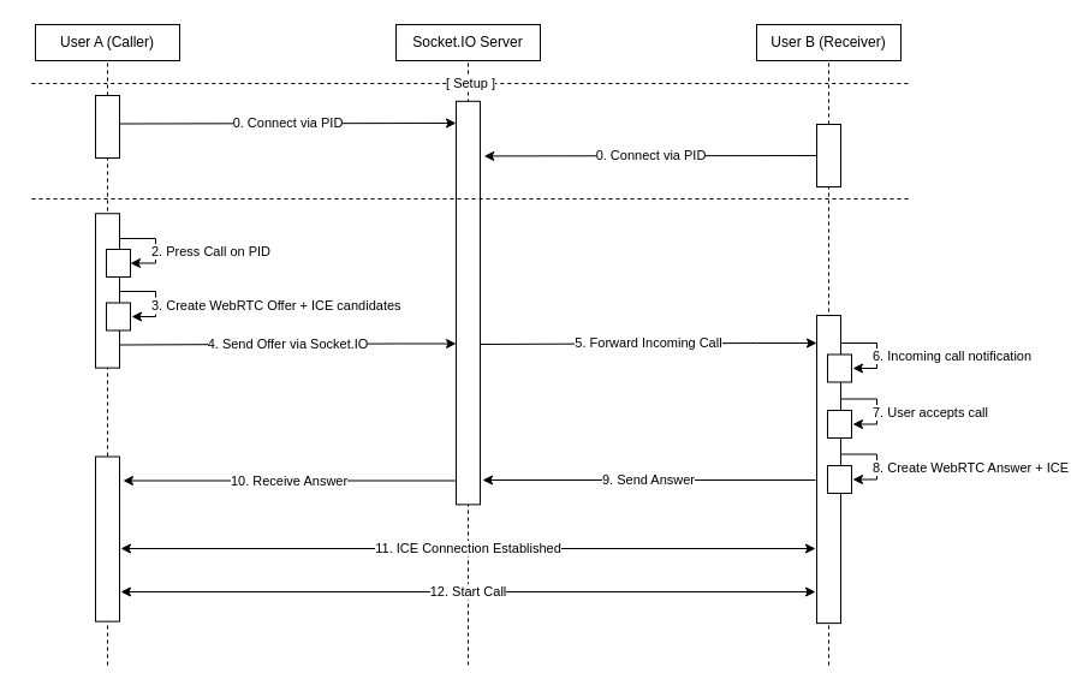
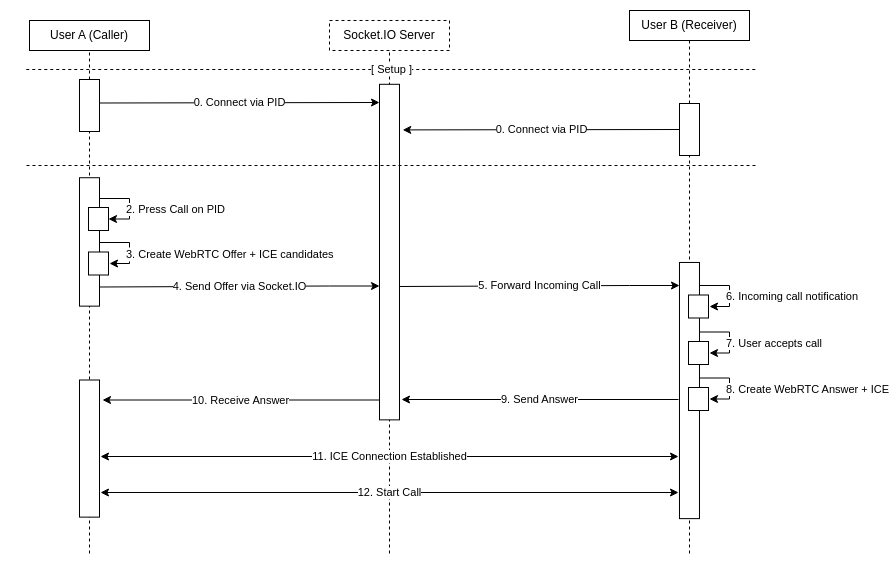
  <mxCell id="0" />
  <mxCell id="1" parent="0" />
  <mxCell id="2" value="User A (Caller)" style="rounded=0;whiteSpace=wrap;html=1;" vertex="1" parent="1"><mxGeometry x="29" y="20" width="120" height="30" as="geometry" /></mxCell>
- <mxCell id="3" value="Socket.IO Server" style="rounded=0;whiteSpace=wrap;html=1;" vertex="1" parent="1"><mxGeometry x="329" y="20" width="120" height="30" as="geometry" /></mxCell>
- <mxCell id="4" value="&lt;span style=&quot;text-align: left;&quot;&gt;User B (Receiver)&lt;/span&gt;" style="rounded=0;whiteSpace=wrap;html=1;" vertex="1" parent="1"><mxGeometry x="629" y="20" width="120" height="30" as="geometry" /></mxCell>
+ <mxCell id="3" value="Socket.IO Server" style="rounded=0;whiteSpace=wrap;html=1;dashed=1;" vertex="1" parent="1"><mxGeometry x="329" y="20" width="120" height="30" as="geometry" /></mxCell>
+ <mxCell id="4" value="&lt;span style=&quot;text-align: left;&quot;&gt;User B (Receiver)&lt;/span&gt;" style="rounded=0;whiteSpace=wrap;html=1;" vertex="1" parent="1"><mxGeometry x="629" y="10" width="120" height="30" as="geometry" /></mxCell>
  <mxCell id="5" value="" style="endArrow=none;dashed=1;html=1;rounded=0;entryX=0.5;entryY=1;entryDx=0;entryDy=0;" edge="1" parent="1" target="2"><mxGeometry width="50" height="50" relative="1" as="geometry"><mxPoint x="89" y="553" as="sourcePoint" /><mxPoint x="399" y="300" as="targetPoint" /></mxGeometry></mxCell>
  <mxCell id="6" value="" style="endArrow=none;dashed=1;html=1;rounded=0;entryX=0.5;entryY=1;entryDx=0;entryDy=0;" edge="1" parent="1" target="3"><mxGeometry width="50" height="50" relative="1" as="geometry"><mxPoint x="389" y="553" as="sourcePoint" /><mxPoint x="389" y="90" as="targetPoint" /></mxGeometry></mxCell>
  <mxCell id="7" value="" style="rounded=0;whiteSpace=wrap;html=1;rotation=-90;" vertex="1" parent="1"><mxGeometry x="24.79" y="231.43" width="128.41" height="20" as="geometry" /></mxCell>
  <mxCell id="8" value="" style="endArrow=none;dashed=1;html=1;rounded=0;entryX=0.5;entryY=1;entryDx=0;entryDy=0;" edge="1" parent="1" target="4"><mxGeometry width="50" height="50" relative="1" as="geometry"><mxPoint x="689" y="553" as="sourcePoint" /><mxPoint x="689" y="110" as="targetPoint" /></mxGeometry></mxCell>
  <mxCell id="9" value="" style="rounded=0;whiteSpace=wrap;html=1;rotation=-90;" vertex="1" parent="1"><mxGeometry x="663" y="119" width="52" height="20" as="geometry" /></mxCell>
  <mxCell id="10" value="" style="rounded=0;whiteSpace=wrap;html=1;rotation=-90;" vertex="1" parent="1"><mxGeometry x="221.21" y="241.58" width="335.57" height="20" as="geometry" /></mxCell>
  <mxCell id="11" value="0. Connect via PID" style="endArrow=classic;html=1;rounded=0;exitX=0.75;exitY=1;exitDx=0;exitDy=0;" edge="1" parent="1"><mxGeometry width="50" height="50" relative="1" as="geometry"><mxPoint x="99" y="102.5" as="sourcePoint" /><mxPoint x="379" y="102" as="targetPoint" /><mxPoint as="offset" /></mxGeometry></mxCell>
  <mxCell id="12" value="0. Connect via PID" style="endArrow=classic;html=1;rounded=0;exitX=0.5;exitY=0;exitDx=0;exitDy=0;entryX=0.866;entryY=1.161;entryDx=0;entryDy=0;entryPerimeter=0;movable=1;resizable=1;rotatable=1;deletable=1;editable=1;locked=0;connectable=1;" edge="1" parent="1" source="9"><mxGeometry width="50" height="50" relative="1" as="geometry"><mxPoint x="499" y="120" as="sourcePoint" /><mxPoint x="402.21" y="129.414" as="targetPoint" /></mxGeometry></mxCell>
  <mxCell id="13" value="" style="rounded=0;whiteSpace=wrap;html=1;rotation=-90;" vertex="1" parent="1"><mxGeometry x="560.91" y="380.05" width="256.15" height="20" as="geometry" /></mxCell>
  <mxCell id="14" value="4. Send Offer via Socket.IO" style="endArrow=classic;html=1;rounded=0;exitX=0.75;exitY=1;exitDx=0;exitDy=0;entryX=0.897;entryY=-0.011;entryDx=0;entryDy=0;entryPerimeter=0;" edge="1" parent="1"><mxGeometry width="50" height="50" relative="1" as="geometry"><mxPoint x="99" y="286.5" as="sourcePoint" /><mxPoint x="379" y="285.5" as="targetPoint" /><Array as="points"><mxPoint x="329" y="285.5" /></Array></mxGeometry></mxCell>
  <mxCell id="15" value="5. Forward Incoming Call" style="endArrow=classic;html=1;rounded=0;exitX=0.75;exitY=1;exitDx=0;exitDy=0;entryX=0.897;entryY=-0.011;entryDx=0;entryDy=0;entryPerimeter=0;" edge="1" parent="1"><mxGeometry width="50" height="50" relative="1" as="geometry"><mxPoint x="399" y="286" as="sourcePoint" /><mxPoint x="679" y="285" as="targetPoint" /><Array as="points"><mxPoint x="629" y="285" /></Array></mxGeometry></mxCell>
  <mxCell id="16" value="2. Press Call on PID" style="endArrow=classic;html=1;rounded=0;edgeStyle=elbowEdgeStyle;entryX=1;entryY=0.5;entryDx=0;entryDy=0;labelPosition=right;verticalLabelPosition=middle;align=left;verticalAlign=middle;spacingBottom=-10;spacingLeft=-5;" edge="1" parent="1" target="18"><mxGeometry width="50" height="50" relative="1" as="geometry"><mxPoint x="99" y="198" as="sourcePoint" /><mxPoint x="99" y="208" as="targetPoint" /><Array as="points"><mxPoint x="129" y="218" /></Array></mxGeometry></mxCell>
  <mxCell id="17" value="3. Create WebRTC Offer + ICE candidates" style="endArrow=classic;rounded=0;edgeStyle=elbowEdgeStyle;labelPosition=right;verticalLabelPosition=middle;align=left;verticalAlign=middle;spacingBottom=-10;spacingLeft=-5;" edge="1" parent="1"><mxGeometry width="50" height="50" relative="1" as="geometry"><mxPoint x="99" y="242" as="sourcePoint" /><mxPoint x="109" y="263" as="targetPoint" /><Array as="points"><mxPoint x="129" y="262" /></Array></mxGeometry></mxCell>
  <mxCell id="18" value="" style="rounded=0;whiteSpace=wrap;html=1;" vertex="1" parent="1"><mxGeometry x="88" y="207" width="20" height="23" as="geometry" /></mxCell>
  <mxCell id="19" value="" style="rounded=0;whiteSpace=wrap;html=1;" vertex="1" parent="1"><mxGeometry x="88" y="251.5" width="20" height="23" as="geometry" /></mxCell>
  <mxCell id="20" value="6. Incoming call notification" style="endArrow=classic;html=1;rounded=0;edgeStyle=elbowEdgeStyle;labelPosition=right;verticalLabelPosition=middle;align=left;verticalAlign=middle;spacingBottom=-10;spacingLeft=-5;" edge="1" parent="1"><mxGeometry width="50" height="50" relative="1" as="geometry"><mxPoint x="699" y="285" as="sourcePoint" /><mxPoint x="709" y="306" as="targetPoint" /><Array as="points"><mxPoint x="729" y="305" /></Array></mxGeometry></mxCell>
  <mxCell id="21" value="" style="rounded=0;whiteSpace=wrap;html=1;" vertex="1" parent="1"><mxGeometry x="688" y="294.5" width="20" height="23" as="geometry" /></mxCell>
  <mxCell id="22" value="7. User accepts call" style="endArrow=classic;html=1;rounded=0;edgeStyle=elbowEdgeStyle;labelPosition=right;verticalLabelPosition=middle;align=left;verticalAlign=middle;spacingBottom=-10;spacingLeft=-5;" edge="1" parent="1"><mxGeometry width="50" height="50" relative="1" as="geometry"><mxPoint x="699" y="331.5" as="sourcePoint" /><mxPoint x="709" y="352.5" as="targetPoint" /><Array as="points"><mxPoint x="729" y="351.5" /></Array></mxGeometry></mxCell>
  <mxCell id="23" value="" style="rounded=0;whiteSpace=wrap;html=1;" vertex="1" parent="1"><mxGeometry x="688" y="341" width="20" height="23" as="geometry" /></mxCell>
  <mxCell id="24" value="8. Create WebRTC Answer + ICE" style="endArrow=classic;html=1;rounded=0;edgeStyle=elbowEdgeStyle;spacingBottom=-10;spacingLeft=-5;labelPosition=right;verticalLabelPosition=middle;align=left;verticalAlign=middle;" edge="1" parent="1"><mxGeometry width="50" height="50" relative="1" as="geometry"><mxPoint x="699" y="377.5" as="sourcePoint" /><mxPoint x="709" y="398.5" as="targetPoint" /><Array as="points"><mxPoint x="729" y="397.5" /></Array></mxGeometry></mxCell>
  <mxCell id="25" value="" style="rounded=0;whiteSpace=wrap;html=1;" vertex="1" parent="1"><mxGeometry x="688" y="387" width="20" height="23" as="geometry" /></mxCell>
  <mxCell id="26" value="9. Send Answer" style="endArrow=classic;html=1;rounded=0;exitX=0.25;exitY=0;exitDx=0;exitDy=0;entryX=0.91;entryY=1.172;entryDx=0;entryDy=0;entryPerimeter=0;" edge="1" parent="1"><mxGeometry width="50" height="50" relative="1" as="geometry"><mxPoint x="678" y="399" as="sourcePoint" /><mxPoint x="401" y="399" as="targetPoint" /></mxGeometry></mxCell>
  <mxCell id="27" value="" style="rounded=0;whiteSpace=wrap;html=1;rotation=-90;" vertex="1" parent="1"><mxGeometry x="20.44" y="438.07" width="137.13" height="20" as="geometry" /></mxCell>
  <mxCell id="28" value="10. Receive Answer" style="endArrow=classic;html=1;rounded=0;exitX=0.25;exitY=0;exitDx=0;exitDy=0;entryX=0.91;entryY=1.172;entryDx=0;entryDy=0;entryPerimeter=0;" edge="1" parent="1"><mxGeometry width="50" height="50" relative="1" as="geometry"><mxPoint x="379" y="399.5" as="sourcePoint" /><mxPoint x="102" y="399.5" as="targetPoint" /></mxGeometry></mxCell>
  <mxCell id="29" value="12. Start Call" style="endArrow=classic;startArrow=classic;html=1;rounded=0;exitX=0.219;exitY=1.062;exitDx=0;exitDy=0;exitPerimeter=0;" edge="1" parent="1"><mxGeometry width="50" height="50" relative="1" as="geometry"><mxPoint x="100" y="492" as="sourcePoint" /><mxPoint x="678" y="492" as="targetPoint" /></mxGeometry></mxCell>
  <mxCell id="30" value="11. ICE Connection Established" style="endArrow=classic;startArrow=classic;html=1;rounded=0;exitX=0.219;exitY=1.062;exitDx=0;exitDy=0;exitPerimeter=0;" edge="1" parent="1"><mxGeometry width="50" height="50" relative="1" as="geometry"><mxPoint x="100" y="456" as="sourcePoint" /><mxPoint x="678" y="456" as="targetPoint" /></mxGeometry></mxCell>
  <mxCell id="31" value="" style="rounded=0;whiteSpace=wrap;html=1;rotation=-90;" vertex="1" parent="1"><mxGeometry x="62.99" y="95" width="52" height="20" as="geometry" /></mxCell>
  <mxCell id="32" value="" style="endArrow=none;dashed=1;html=1;rounded=0;" edge="1" parent="1"><mxGeometry width="50" height="50" relative="1" as="geometry"><mxPoint x="26" y="165" as="sourcePoint" /><mxPoint x="756" y="165" as="targetPoint" /></mxGeometry></mxCell>
  <mxCell id="33" value="[ Setup&lt;span style=&quot;background-color: light-dark(#ffffff, var(--ge-dark-color, #121212)); color: light-dark(rgb(0, 0, 0), rgb(255, 255, 255));&quot;&gt;&amp;nbsp;]&lt;/span&gt;" style="endArrow=none;dashed=1;html=1;rounded=0;" edge="1" parent="1"><mxGeometry width="50" height="50" relative="1" as="geometry"><mxPoint x="25.79" y="69" as="sourcePoint" /><mxPoint x="756" y="69" as="targetPoint" /><mxPoint as="offset" /></mxGeometry></mxCell>
